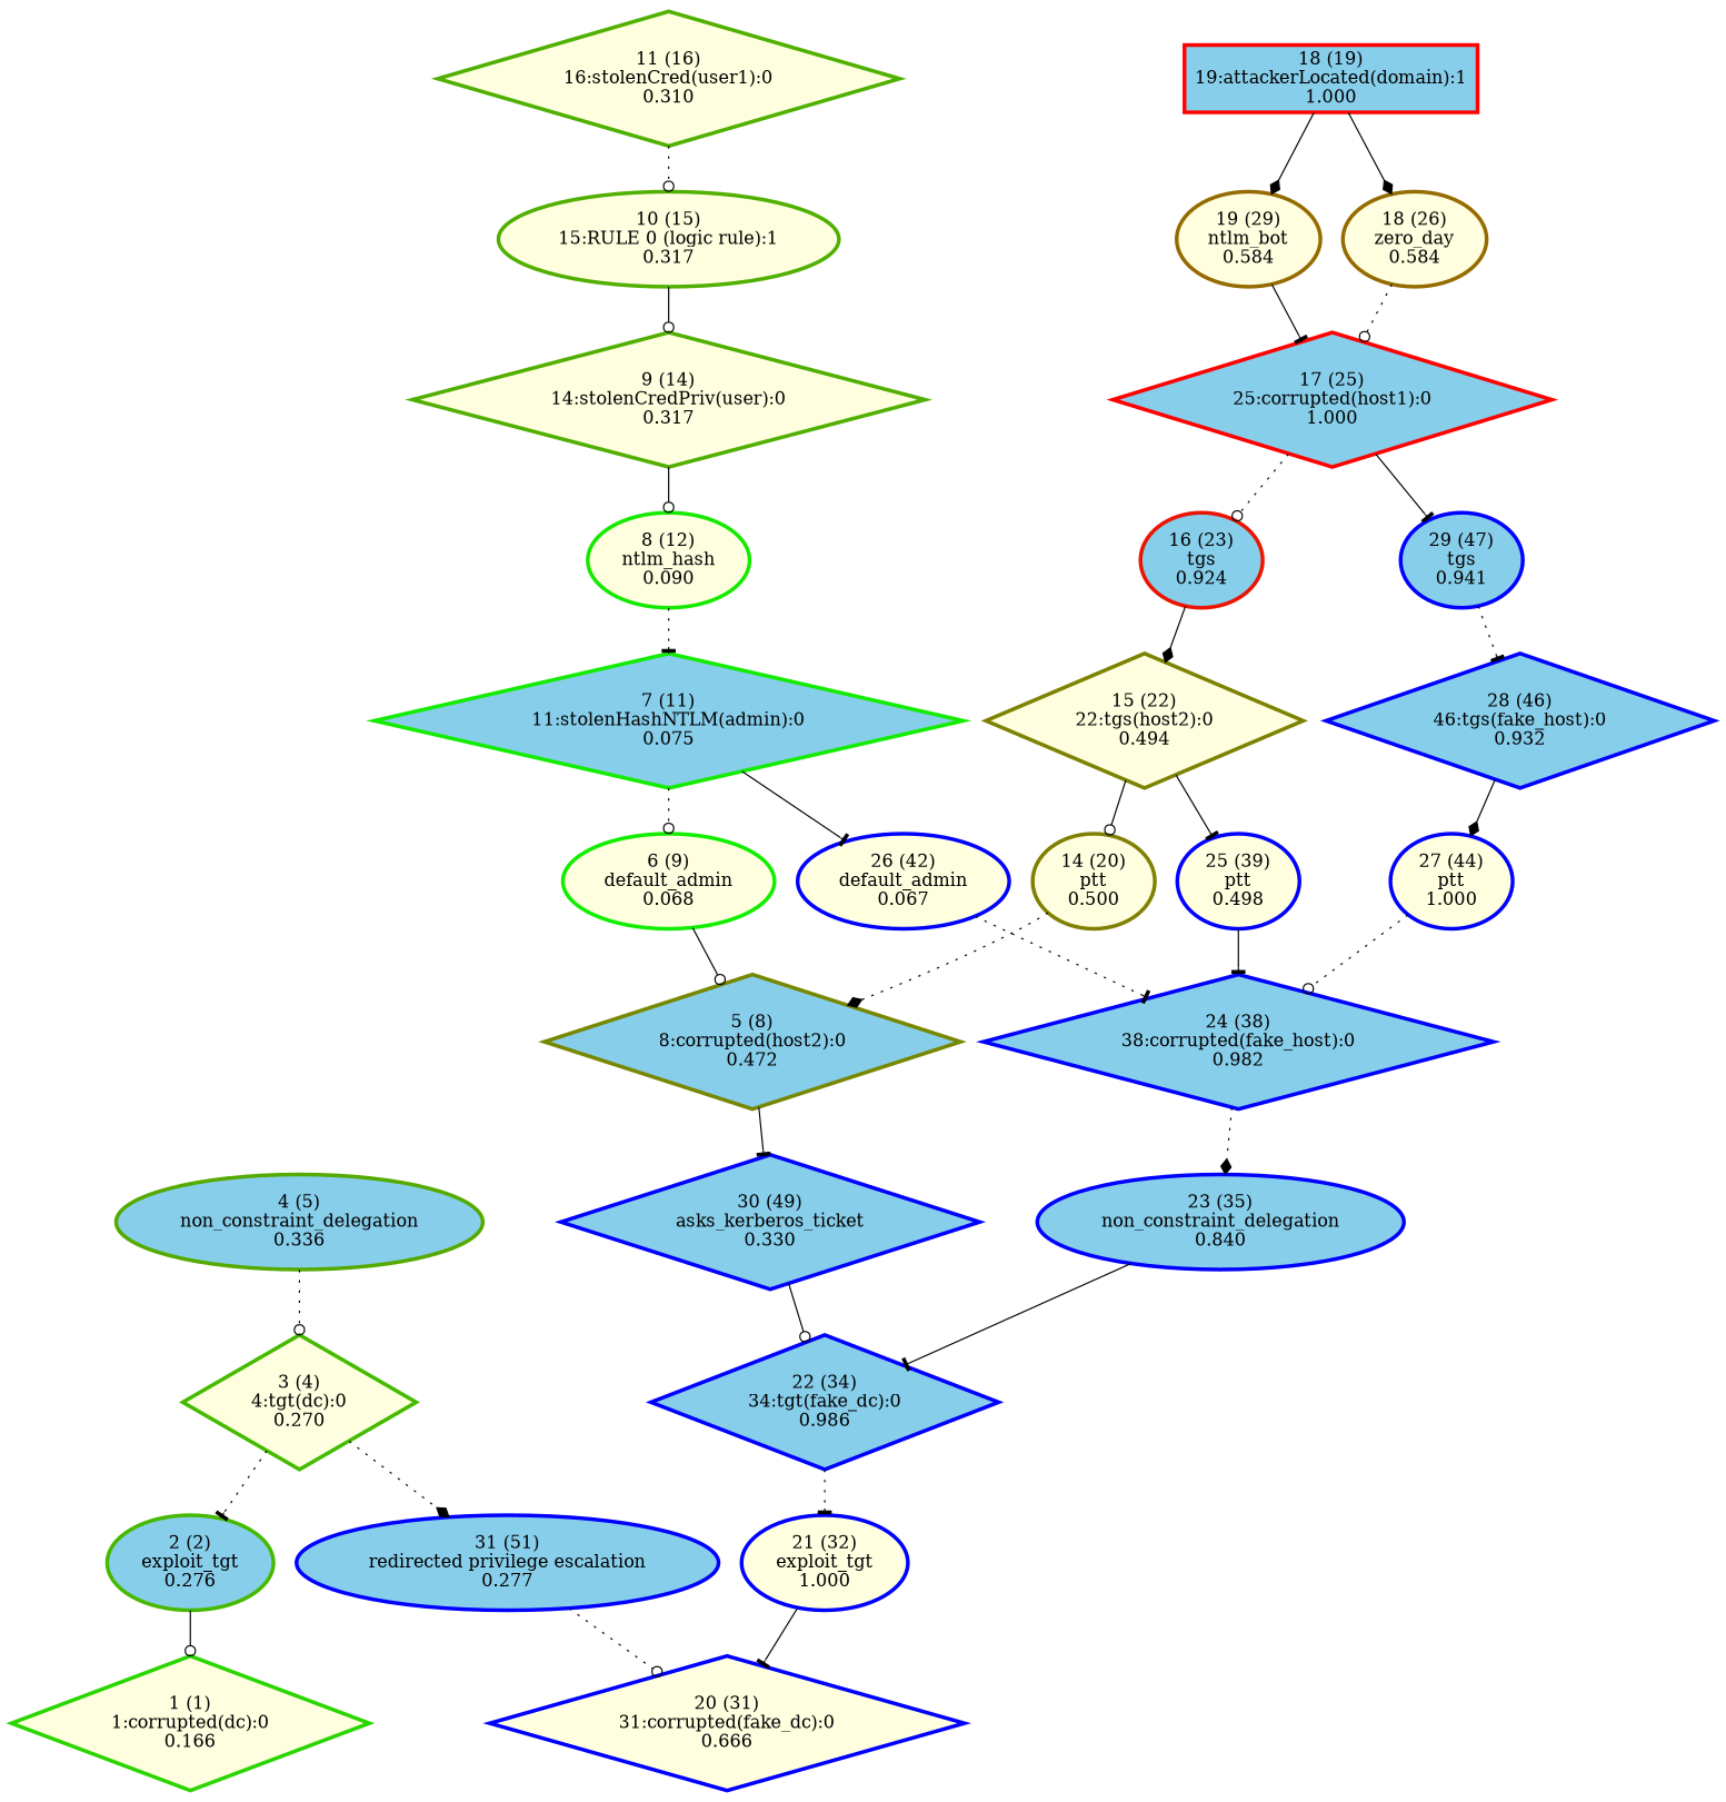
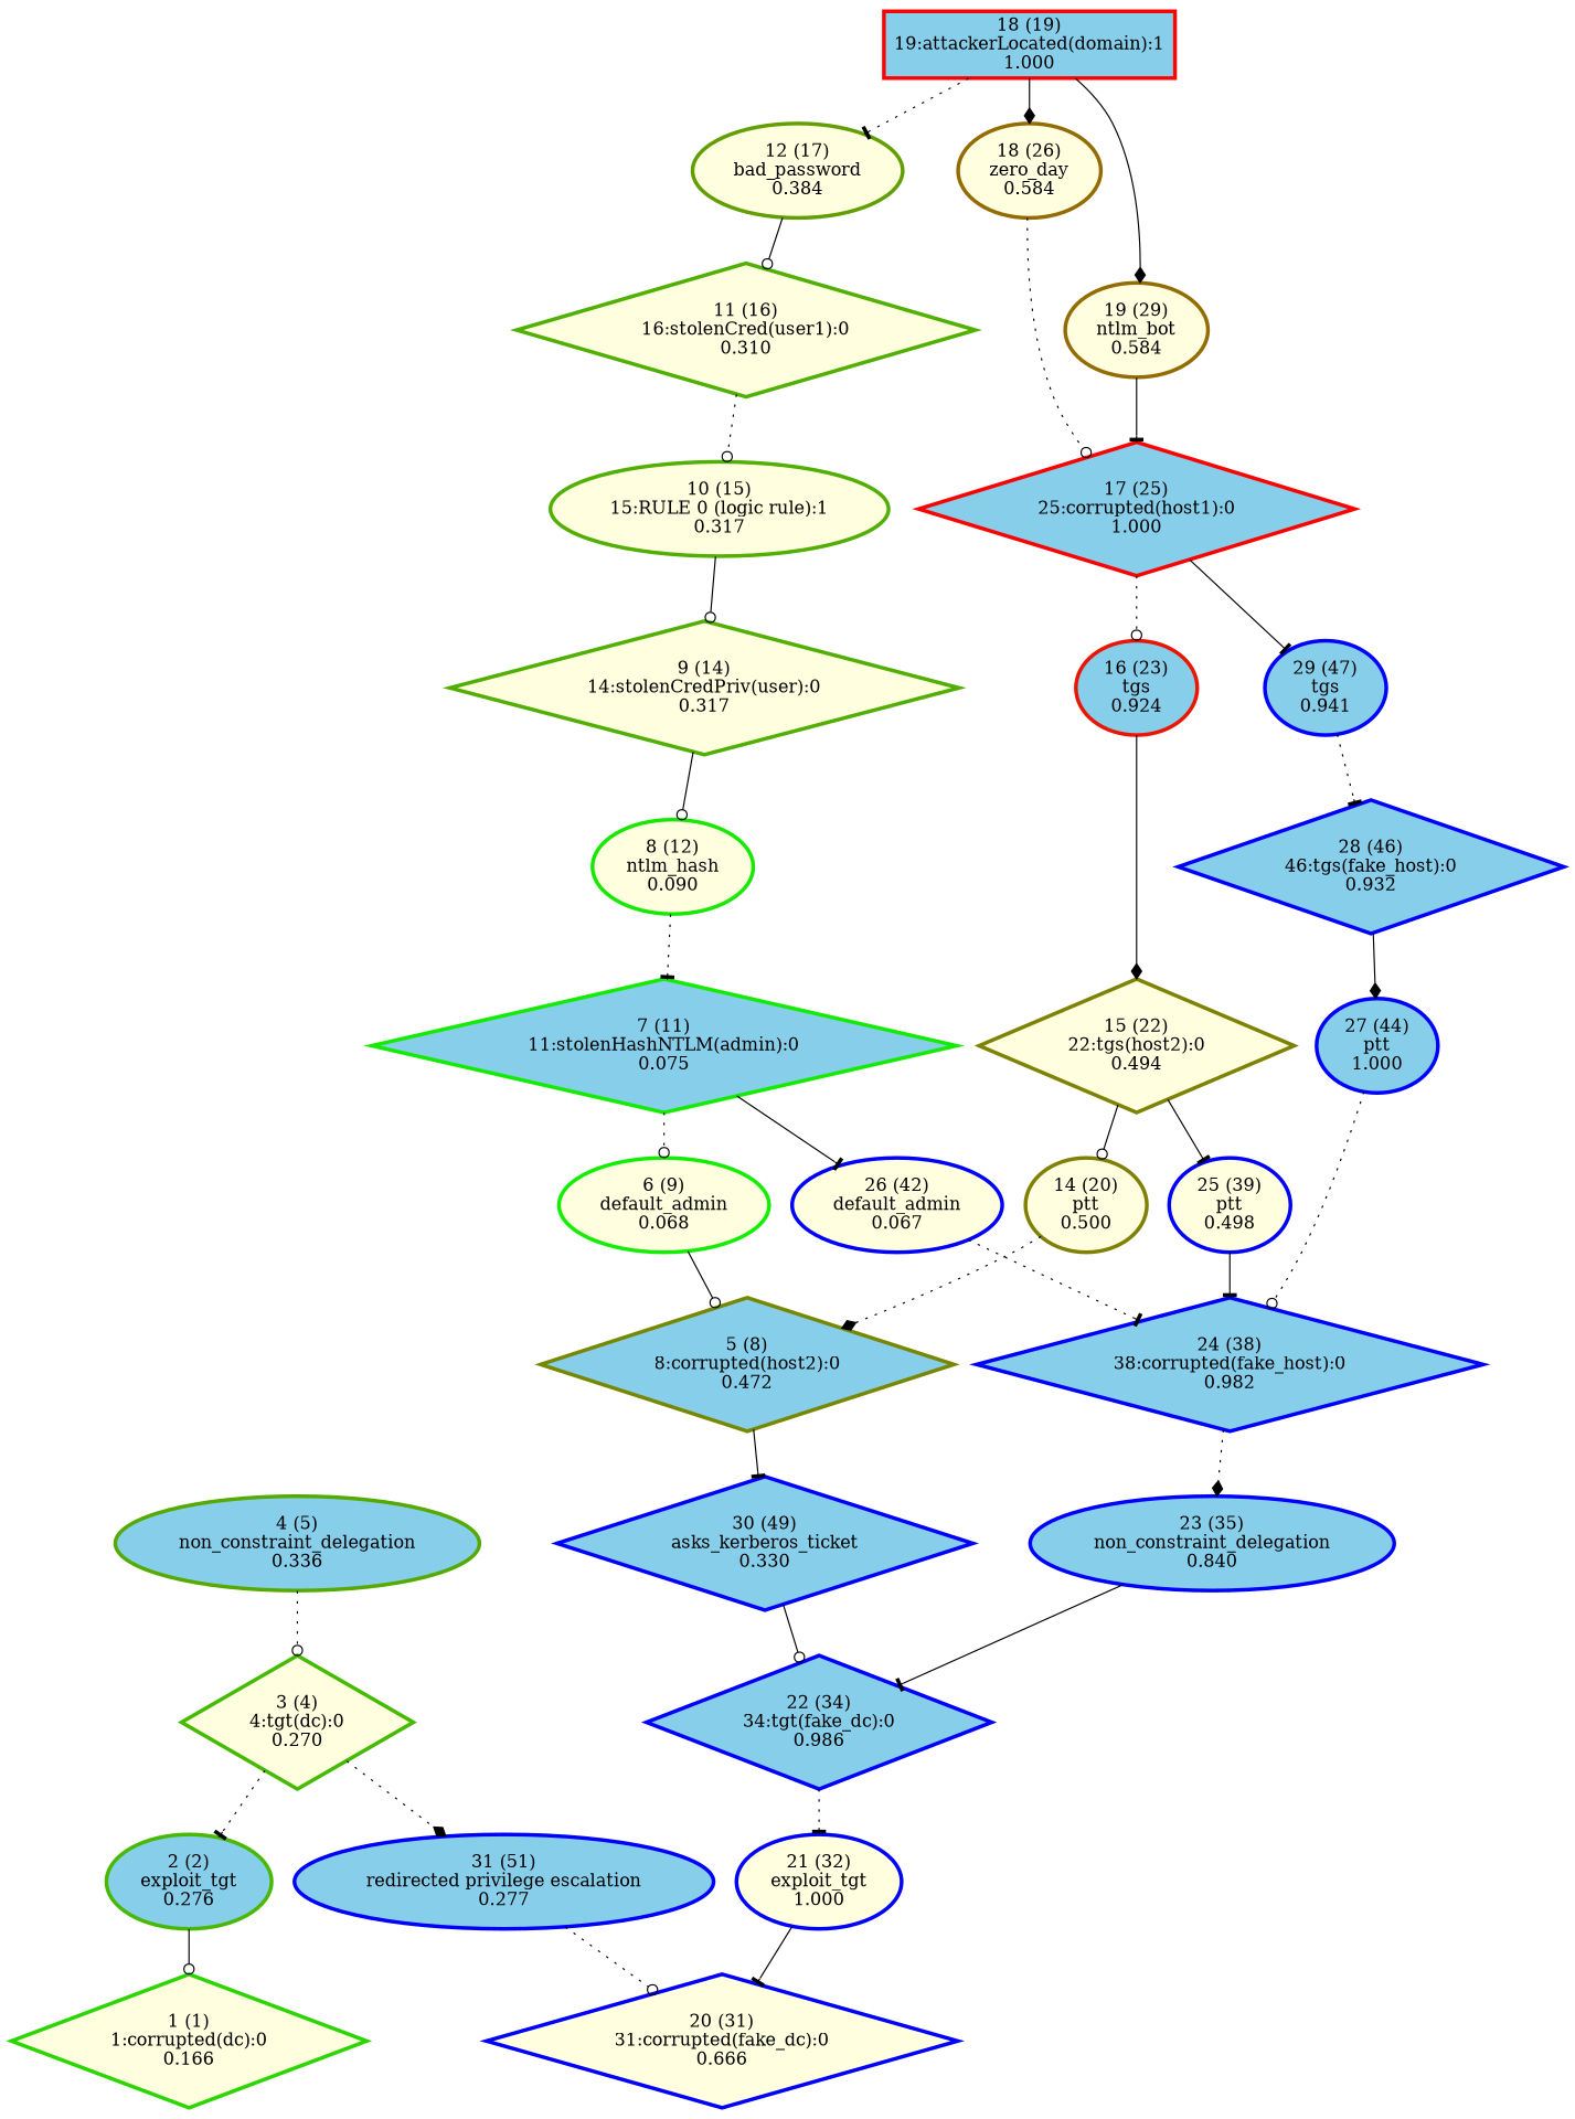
  digraph {
    node [color=blue fillcolor=lightyellow penwidth=3 shape=ellipse style=filled]
    edge [arrowhead=odot style=solid]
    n1 [color="#2AD500" label="1 (1)\n1:corrupted(dc):0\n0.166" shape=diamond]
    n2 [color="#46B900" fillcolor=skyblue label="2 (2)\nexploit_tgt\n0.276"]
    n3 [color="#44BB00" label="3 (4)\n4:tgt(dc):0\n0.270" shape=diamond]
    n4 [fillcolor=skyblue label="31 (51)\nredirected privilege escalation\n0.277"]
    n5 [label="20 (31)\n31:corrupted(fake_dc):0\n0.666" shape=diamond]
    n6 [color="#55AA00" fillcolor=skyblue label="4 (5)\nnon_constraint_delegation\n0.336"]
    n7 [color="#788700" fillcolor=skyblue label="5 (8)\n8:corrupted(host2):0\n0.472" shape=diamond]
    n8 [fillcolor=skyblue label="30 (49)\nasks_kerberos_ticket\n0.330" shape=diamond]
    n9 [fillcolor=skyblue label="22 (34)\n34:tgt(fake_dc):0\n0.986" shape=diamond]
    n10 [color="#11EE00" label="6 (9)\ndefault_admin\n0.068"]
    n11 [color="#13EC00" fillcolor=skyblue label="7 (11)\n11:stolenHashNTLM(admin):0\n0.075" shape=diamond]
    n12 [label="26 (42)\ndefault_admin\n0.067"]
    n13 [fillcolor=skyblue label="24 (38)\n38:corrupted(fake_host):0\n0.982" shape=diamond]
    n14 [color="#16E900" label="8 (12)\nntlm_hash\n0.090"]
    n15 [color="#50AF00" label="9 (14)\n14:stolenCredPriv(user):0\n0.317" shape=diamond]
    n16 [color="#50AF00" label="10 (15)\n15:RULE 0 (logic rule):1\n0.317"]
    n17 [color="#4FB000" label="11 (16)\n16:stolenCred(user1):0\n0.310" shape=diamond]
+   n18 [color="#619E00" label="12 (17)\nbad_password\n0.384"]
    n19 [color="#FE0100" fillcolor=skyblue label="18 (19)\n19:attackerLocated(domain):1\n1.000" shape=box]
    n20 [color="#946B00" label="18 (26)\nzero_day\n0.584"]
    n21 [color="#946B00" label="19 (29)\nntlm_bot\n0.584"]
    n22 [color="#FF0000" fillcolor=skyblue label="17 (25)\n25:corrupted(host1):0\n1.000" shape=diamond]
    n23 [color="#7F8000" label="14 (20)\nptt\n0.500"]
    n24 [color="#7D8200" label="15 (22)\n22:tgs(host2):0\n0.494" shape=diamond]
    n25 [label="25 (39)\nptt\n0.498"]
    n26 [color="#EB1400" fillcolor=skyblue label="16 (23)\ntgs\n0.924"]
    n27 [fillcolor=skyblue label="29 (47)\ntgs\n0.941"]
    n28 [fillcolor=skyblue label="28 (46)\n46:tgs(fake_host):0\n0.932" shape=diamond]
    n29 [label="21 (32)\nexploit_tgt\n1.000"]
    n30 [fillcolor=skyblue label="23 (35)\nnon_constraint_delegation\n0.840"]
-   n31 [label="27 (44)\nptt\n1.000"]
+   n31 [fillcolor=skyblue label="27 (44)\nptt\n1.000"]
    n2 -> n1
    n3 -> n2 [arrowhead=tee style=dotted]
    n3 -> n4 [arrowhead=diamond style=dotted]
    n4 -> n5 [style=dotted]
    n6 -> n3 [style=dotted]
    n7 -> n8 [arrowhead=tee]
    n8 -> n9
    n9 -> n29 [arrowhead=tee style=dotted]
    n10 -> n7
    n11 -> n10 [style=dotted]
    n11 -> n12 [arrowhead=tee]
    n12 -> n13 [arrowhead=tee style=dotted]
    n13 -> n30 [arrowhead=diamond style=dotted]
    n14 -> n11 [arrowhead=tee style=dotted]
    n15 -> n14
    n16 -> n15
    n17 -> n16 [style=dotted]
+   n18 -> n17
+   n19 -> n18 [arrowhead=tee style=dotted]
    n19 -> n20 [arrowhead=diamond]
    n19 -> n21 [arrowhead=diamond]
    n20 -> n22 [style=dotted]
    n21 -> n22 [arrowhead=tee]
    n22 -> n26 [style=dotted]
    n22 -> n27 [arrowhead=tee]
    n23 -> n7 [arrowhead=diamond style=dotted]
    n24 -> n23
    n24 -> n25 [arrowhead=tee]
    n25 -> n13 [arrowhead=tee]
    n26 -> n24 [arrowhead=diamond]
    n27 -> n28 [arrowhead=tee style=dotted]
    n28 -> n31 [arrowhead=diamond]
    n29 -> n5 [arrowhead=tee]
    n30 -> n9 [arrowhead=tee]
    n31 -> n13 [style=dotted]
  }
